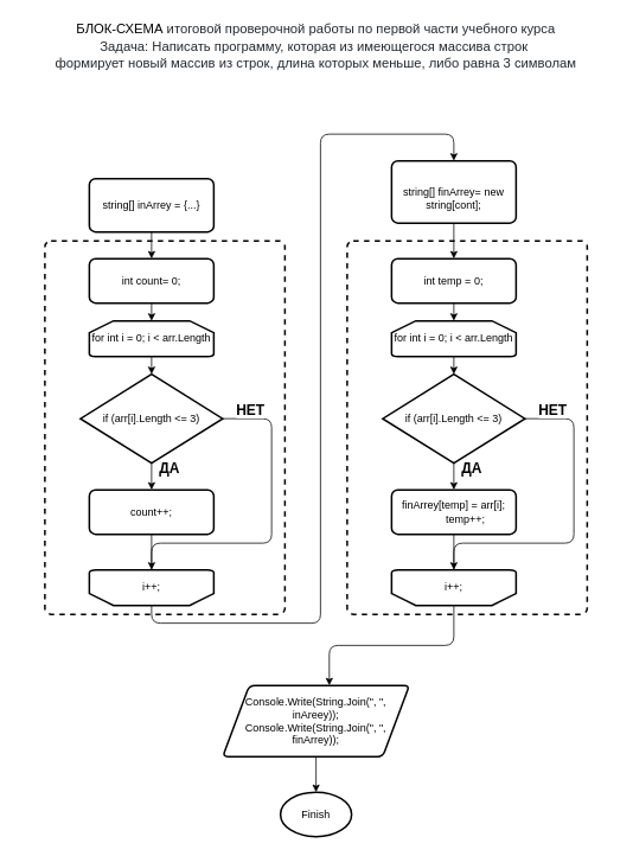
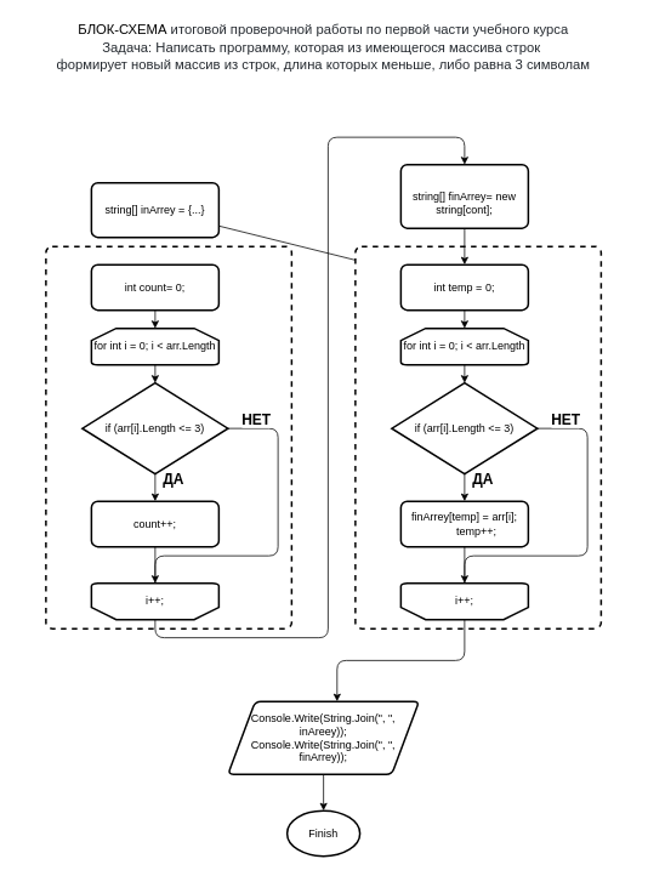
  <mxCell id="0" />
  <mxCell id="1" parent="0" />
  <mxCell id="2" value="" style="rounded=1;whiteSpace=wrap;html=1;absoluteArcSize=1;arcSize=14;strokeWidth=2;fontSize=16;dashed=1;" parent="1" vertex="1"><mxGeometry x="50" y="270" width="270" height="420" as="geometry" /></mxCell>
  <mxCell id="3" style="edgeStyle=none;html=1;exitX=0.5;exitY=1;exitDx=0;exitDy=0;exitPerimeter=0;entryX=0.5;entryY=0;entryDx=0;entryDy=0;entryPerimeter=0;fontSize=16;" parent="1" source="4" target="11" edge="1"><mxGeometry relative="1" as="geometry" /></mxCell>
  <mxCell id="4" value="for int i = 0; i &amp;lt; arr.Length" style="strokeWidth=2;html=1;shape=mxgraph.flowchart.loop_limit;whiteSpace=wrap;" parent="1" vertex="1"><mxGeometry x="100" y="360" width="140" height="40" as="geometry" /></mxCell>
  <mxCell id="5" style="edgeStyle=none;html=1;exitX=0.5;exitY=1;exitDx=0;exitDy=0;entryX=0.5;entryY=0;entryDx=0;entryDy=0;entryPerimeter=0;" parent="1" source="6" target="4" edge="1"><mxGeometry relative="1" as="geometry" /></mxCell>
  <mxCell id="6" value="&lt;span&gt;int count= 0;&lt;/span&gt;" style="rounded=1;whiteSpace=wrap;html=1;absoluteArcSize=1;arcSize=14;strokeWidth=2;" parent="1" vertex="1"><mxGeometry x="100" y="290" width="140" height="50" as="geometry" /></mxCell>
- <mxCell id="7" style="edgeStyle=none;html=1;entryX=0.5;entryY=0;entryDx=0;entryDy=0;" parent="1" source="8" target="6" edge="1"><mxGeometry relative="1" as="geometry" /></mxCell>
+ <mxCell id="7" style="edgeStyle=none;html=1;" parent="1" source="8" target="21" edge="1"><mxGeometry relative="1" as="geometry" /></mxCell>
  <mxCell id="8" value="&lt;span&gt;string[] inArrey = {...}&lt;br&gt;&lt;/span&gt;" style="rounded=1;whiteSpace=wrap;html=1;absoluteArcSize=1;arcSize=14;strokeWidth=2;" parent="1" vertex="1"><mxGeometry x="100" y="200" width="140" height="60" as="geometry" /></mxCell>
  <mxCell id="9" value="ДА" style="edgeStyle=none;html=1;entryX=0.5;entryY=0;entryDx=0;entryDy=0;fontStyle=1;fontSize=16;" parent="1" source="11" target="13" edge="1"><mxGeometry x="-0.6" y="20" relative="1" as="geometry"><mxPoint as="offset" /></mxGeometry></mxCell>
  <mxCell id="10" value="НЕТ" style="edgeStyle=orthogonalEdgeStyle;html=1;fontSize=16;entryX=0.5;entryY=1;entryDx=0;entryDy=0;entryPerimeter=0;fontStyle=1;exitX=1;exitY=0.5;exitDx=0;exitDy=0;exitPerimeter=0;" parent="1" source="11" edge="1"><mxGeometry x="-0.84" y="10" relative="1" as="geometry"><mxPoint x="175" y="660" as="targetPoint" /><mxPoint x="255" y="470" as="sourcePoint" /><Array as="points"><mxPoint x="305" y="470" /><mxPoint x="305" y="610" /><mxPoint x="170" y="610" /><mxPoint x="170" y="660" /></Array><mxPoint as="offset" /></mxGeometry></mxCell>
  <mxCell id="11" value="if (arr[i].Length &amp;lt;= 3)" style="strokeWidth=2;html=1;shape=mxgraph.flowchart.decision;whiteSpace=wrap;" parent="1" vertex="1"><mxGeometry x="90" y="420" width="160" height="100" as="geometry" /></mxCell>
  <mxCell id="12" style="edgeStyle=none;html=1;entryX=0.5;entryY=1;entryDx=0;entryDy=0;entryPerimeter=0;fontSize=16;" parent="1" source="13" target="15" edge="1"><mxGeometry relative="1" as="geometry" /></mxCell>
  <mxCell id="13" value="count++;" style="rounded=1;whiteSpace=wrap;html=1;absoluteArcSize=1;arcSize=14;strokeWidth=2;" parent="1" vertex="1"><mxGeometry x="100" y="550" width="140" height="50" as="geometry" /></mxCell>
  <mxCell id="14" style="edgeStyle=orthogonalEdgeStyle;html=1;entryX=0.5;entryY=0;entryDx=0;entryDy=0;fontSize=16;" parent="1" source="15" target="16" edge="1"><mxGeometry relative="1" as="geometry"><Array as="points"><mxPoint x="170" y="700" /><mxPoint x="360" y="700" /><mxPoint x="360" y="150" /><mxPoint x="510" y="150" /></Array></mxGeometry></mxCell>
  <mxCell id="15" value="&lt;span&gt;i++;&lt;/span&gt;" style="strokeWidth=2;html=1;shape=mxgraph.flowchart.loop_limit;whiteSpace=wrap;direction=west;" parent="1" vertex="1"><mxGeometry x="100" y="640" width="140" height="40" as="geometry" /></mxCell>
  <mxCell id="16" value="&lt;span&gt;&lt;br&gt;&lt;/span&gt;string[] finArrey= new string[cont];" style="rounded=1;whiteSpace=wrap;html=1;absoluteArcSize=1;arcSize=14;strokeWidth=2;" parent="1" vertex="1"><mxGeometry x="440" y="180" width="140" height="70" as="geometry" /></mxCell>
  <mxCell id="17" value="" style="rounded=1;whiteSpace=wrap;html=1;absoluteArcSize=1;arcSize=14;strokeWidth=2;fontSize=16;dashed=1;" parent="1" vertex="1"><mxGeometry x="390" y="270" width="270" height="420" as="geometry" /></mxCell>
  <mxCell id="18" style="edgeStyle=none;html=1;exitX=0.5;exitY=1;exitDx=0;exitDy=0;exitPerimeter=0;entryX=0.5;entryY=0;entryDx=0;entryDy=0;entryPerimeter=0;fontSize=16;" parent="1" source="19" target="25" edge="1"><mxGeometry relative="1" as="geometry" /></mxCell>
  <mxCell id="19" value="for int i = 0; i &amp;lt; arr.Length" style="strokeWidth=2;html=1;shape=mxgraph.flowchart.loop_limit;whiteSpace=wrap;" parent="1" vertex="1"><mxGeometry x="440" y="360" width="140" height="40" as="geometry" /></mxCell>
  <mxCell id="20" style="edgeStyle=none;html=1;exitX=0.5;exitY=1;exitDx=0;exitDy=0;entryX=0.5;entryY=0;entryDx=0;entryDy=0;entryPerimeter=0;" parent="1" source="21" target="19" edge="1"><mxGeometry relative="1" as="geometry" /></mxCell>
  <mxCell id="21" value="int temp = 0;" style="rounded=1;whiteSpace=wrap;html=1;absoluteArcSize=1;arcSize=14;strokeWidth=2;" parent="1" vertex="1"><mxGeometry x="440" y="290" width="140" height="50" as="geometry" /></mxCell>
  <mxCell id="22" style="edgeStyle=none;html=1;entryX=0.5;entryY=0;entryDx=0;entryDy=0;exitX=0.5;exitY=1;exitDx=0;exitDy=0;" parent="1" source="16" target="21" edge="1"><mxGeometry relative="1" as="geometry"><mxPoint x="510" y="260" as="sourcePoint" /></mxGeometry></mxCell>
  <mxCell id="23" value="ДА" style="edgeStyle=none;html=1;entryX=0.5;entryY=0;entryDx=0;entryDy=0;fontStyle=1;fontSize=16;" parent="1" source="25" target="27" edge="1"><mxGeometry x="-0.6" y="20" relative="1" as="geometry"><mxPoint as="offset" /></mxGeometry></mxCell>
  <mxCell id="24" value="НЕТ" style="edgeStyle=orthogonalEdgeStyle;html=1;fontSize=16;entryX=0.5;entryY=1;entryDx=0;entryDy=0;entryPerimeter=0;fontStyle=1;exitX=1;exitY=0.5;exitDx=0;exitDy=0;exitPerimeter=0;" parent="1" source="25" edge="1"><mxGeometry x="-0.84" y="10" relative="1" as="geometry"><mxPoint x="515" y="660" as="targetPoint" /><mxPoint x="595" y="470" as="sourcePoint" /><Array as="points"><mxPoint x="645" y="470" /><mxPoint x="645" y="610" /><mxPoint x="510" y="610" /><mxPoint x="510" y="660" /></Array><mxPoint as="offset" /></mxGeometry></mxCell>
  <mxCell id="25" value="if (arr[i].Length &amp;lt;= 3)" style="strokeWidth=2;html=1;shape=mxgraph.flowchart.decision;whiteSpace=wrap;" parent="1" vertex="1"><mxGeometry x="430" y="420" width="160" height="100" as="geometry" /></mxCell>
  <mxCell id="26" style="edgeStyle=none;html=1;entryX=0.5;entryY=1;entryDx=0;entryDy=0;entryPerimeter=0;fontSize=16;" parent="1" source="27" target="29" edge="1"><mxGeometry relative="1" as="geometry" /></mxCell>
  <mxCell id="27" value="&lt;div&gt;finArrey[temp] = arr[i];&lt;/div&gt;&lt;div&gt;&amp;nbsp; &amp;nbsp; &amp;nbsp; &amp;nbsp; temp++;&lt;/div&gt;" style="rounded=1;whiteSpace=wrap;html=1;absoluteArcSize=1;arcSize=14;strokeWidth=2;" parent="1" vertex="1"><mxGeometry x="440" y="550" width="140" height="50" as="geometry" /></mxCell>
  <mxCell id="28" style="edgeStyle=orthogonalEdgeStyle;html=1;entryX=0.571;entryY=0;entryDx=0;entryDy=0;entryPerimeter=0;fontSize=12;" parent="1" source="29" target="31" edge="1"><mxGeometry relative="1" as="geometry" /></mxCell>
  <mxCell id="29" value="&lt;span&gt;i++;&lt;/span&gt;" style="strokeWidth=2;html=1;shape=mxgraph.flowchart.loop_limit;whiteSpace=wrap;direction=west;" parent="1" vertex="1"><mxGeometry x="440" y="640" width="140" height="40" as="geometry" /></mxCell>
  <mxCell id="30" style="edgeStyle=orthogonalEdgeStyle;html=1;entryX=0.5;entryY=0;entryDx=0;entryDy=0;entryPerimeter=0;fontSize=12;" parent="1" source="31" target="32" edge="1"><mxGeometry relative="1" as="geometry" /></mxCell>
  <mxCell id="31" value="&lt;div style=&quot;font-size: 12px&quot;&gt;&lt;font style=&quot;font-size: 12px&quot;&gt;Console.Write(String.Join(&quot;, &quot;, inAreey));&lt;/font&gt;&lt;/div&gt;&lt;div style=&quot;font-size: 12px&quot;&gt;&lt;font style=&quot;font-size: 12px&quot;&gt;Console.Write(String.Join(&quot;, &quot;, finArrey));&lt;/font&gt;&lt;/div&gt;" style="shape=parallelogram;html=1;strokeWidth=2;perimeter=parallelogramPerimeter;whiteSpace=wrap;rounded=1;arcSize=12;size=0.143;fontSize=16;" parent="1" vertex="1"><mxGeometry x="250" y="770" width="210" height="80" as="geometry" /></mxCell>
  <mxCell id="32" value="Finish" style="strokeWidth=2;html=1;shape=mxgraph.flowchart.start_2;whiteSpace=wrap;" parent="1" vertex="1"><mxGeometry x="315" y="890" width="80" height="50" as="geometry" /></mxCell>
  <mxCell id="33" value="&lt;font style=&quot;font-size: 15px&quot;&gt;БЛОК-СХЕМА&amp;nbsp;&lt;span style=&quot;color: rgb(36 , 41 , 47) ; font-family: , , &amp;#34;sf mono&amp;#34; , &amp;#34;menlo&amp;#34; , &amp;#34;consolas&amp;#34; , &amp;#34;liberation mono&amp;#34; , monospace ; background-color: rgb(255 , 255 , 255)&quot;&gt;&lt;font style=&quot;font-size: 15px&quot;&gt;итоговой проверочной работы по первой части учебного курса&lt;br&gt;&lt;/font&gt;&lt;/span&gt;&lt;span style=&quot;background-color: rgb(255 , 255 , 255)&quot;&gt;&lt;div&gt;&lt;font color=&quot;#24292f&quot; style=&quot;font-size: 15px&quot;&gt;Задача: Написать программу, которая из имеющегося массива строк&amp;nbsp;&lt;/font&gt;&lt;/div&gt;&lt;div&gt;&lt;font color=&quot;#24292f&quot; style=&quot;font-size: 15px&quot;&gt;формирует новый массив из строк, длина которых меньше, либо равна 3 символам&lt;/font&gt;&lt;/div&gt;&lt;/span&gt;&lt;br&gt;&lt;/font&gt;" style="text;html=1;strokeColor=none;fillColor=none;align=center;verticalAlign=middle;whiteSpace=wrap;rounded=0;fontSize=17;" parent="1" vertex="1"><mxGeometry x="20" width="670" height="80" as="geometry" y="20" /></mxCell>
